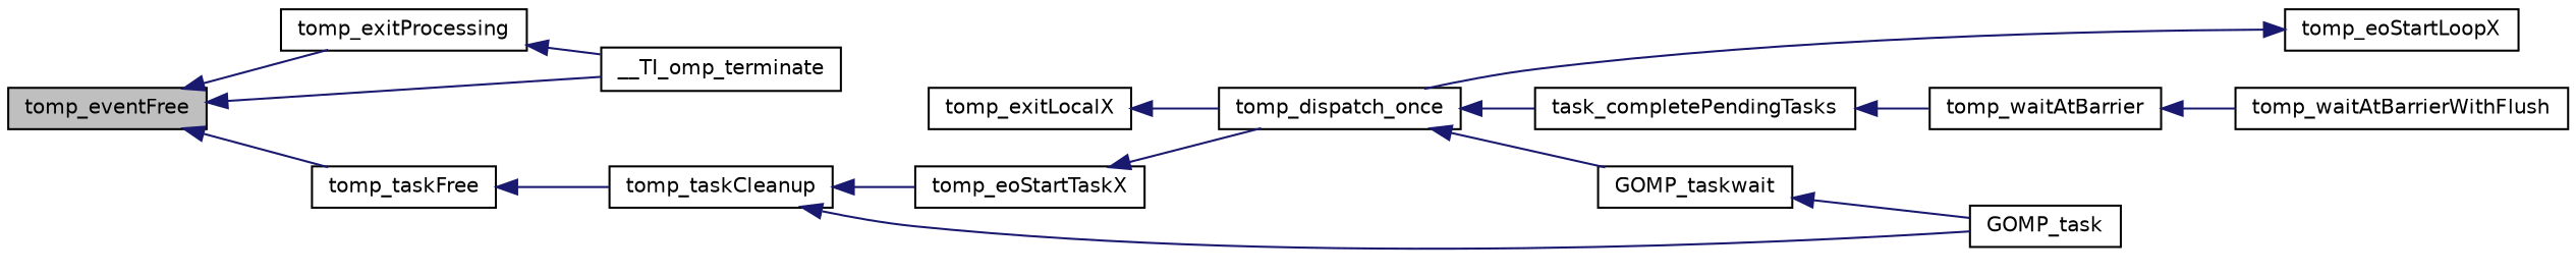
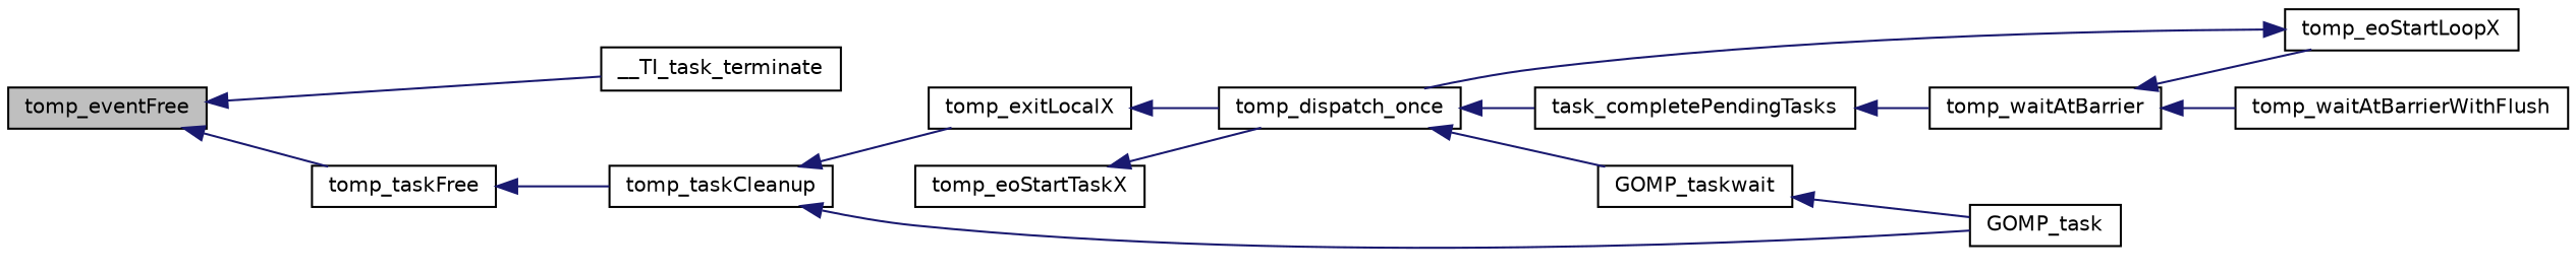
  digraph {
    rankdir=LR
    node [color=black fillcolor=white fontname=Helvetica fontsize=10 shape=record style=filled]
    edge [color=midnightblue dir=back fontname=Helvetica fontsize=10 labelfontname=Helvetica labelfontsize=10 style=solid]
    n1 [fillcolor=grey75 fontcolor=black height=0.2 label=tomp_eventFree width=0.4]
-   n2 [height=0.2 label=tomp_exitProcessing width=0.4]
-   n3 [height=0.2 label=__TI_omp_terminate width=0.4]
+   n3 [height=0.2 label=__TI_task_terminate width=0.4]
    n4 [height=0.2 label=tomp_taskFree width=0.4]
    n5 [height=0.2 label=tomp_taskCleanup width=0.4]
    n6 [height=0.2 label=tomp_exitLocalX width=0.4]
    n7 [height=0.2 label=tomp_dispatch_once width=0.4]
    n8 [height=0.2 label=task_completePendingTasks width=0.4]
    n9 [height=0.2 label=GOMP_taskwait width=0.4]
    n10 [height=0.2 label=tomp_waitAtBarrier width=0.4]
    n11 [height=0.2 label=GOMP_task width=0.4]
    n12 [height=0.2 label=tomp_eoStartLoopX width=0.4]
    n13 [height=0.2 label=tomp_waitAtBarrierWithFlush width=0.4]
    n14 [height=0.2 label=tomp_eoStartTaskX width=0.4]
-   n1 -> n2
    n1 -> n3
    n1 -> n4
-   n2 -> n3
    n4 -> n5
    n5 -> n11
-   n5 -> n14
+   n5 -> n6
    n6 -> n7
    n7 -> n8
    n7 -> n9
    n8 -> n10
    n9 -> n11
+   n10 -> n12
    n10 -> n13
    n12 -> n7
    n14 -> n7
  }
